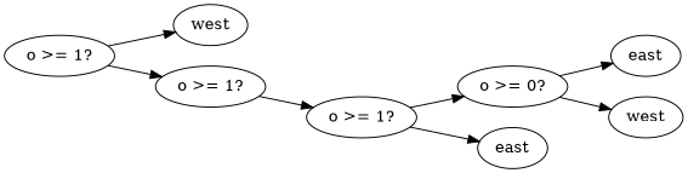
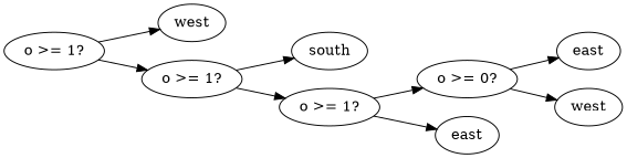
  digraph {
    rankdir=LR
    n1 [label="o >= 1?"]
    n2 [label=west]
    n3 [label="o >= 1?"]
+   n4 [label=south]
    n5 [label="o >= 1?"]
    n6 [label="o >= 0?"]
    n7 [label=east]
    n8 [label=east]
    n9 [label=west]
    n1 -> n2
    n1 -> n3
+   n3 -> n4
    n3 -> n5
    n5 -> n6
    n5 -> n7
    n6 -> n8
    n6 -> n9
  }
